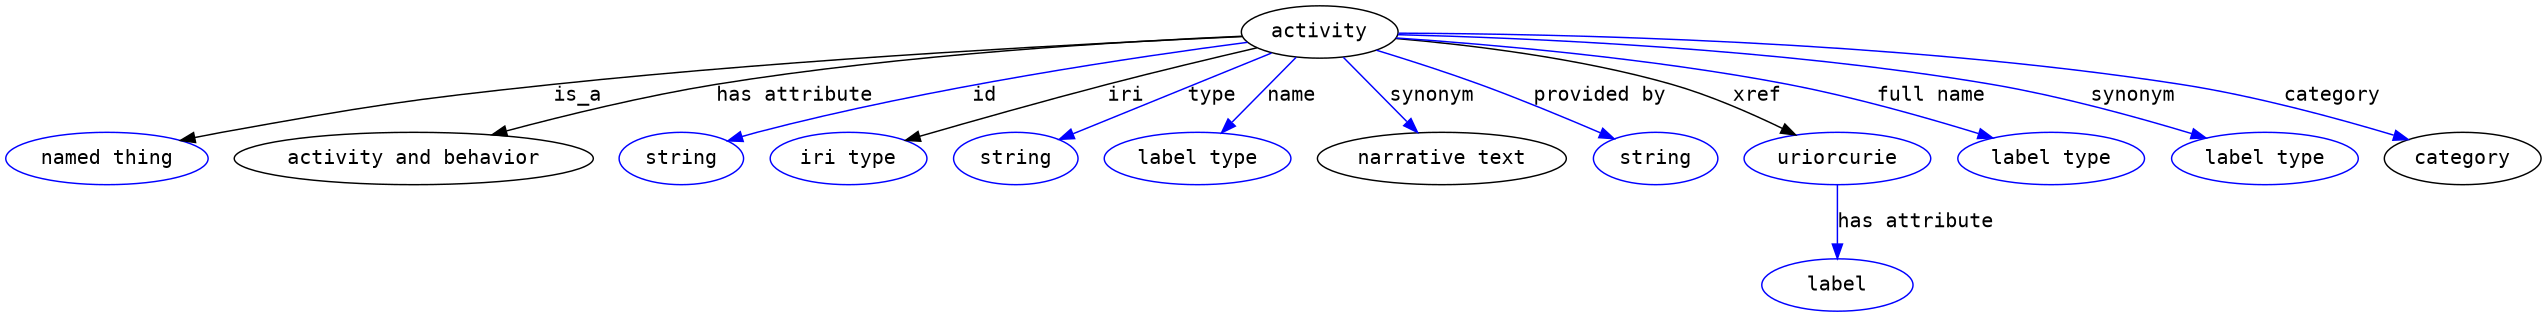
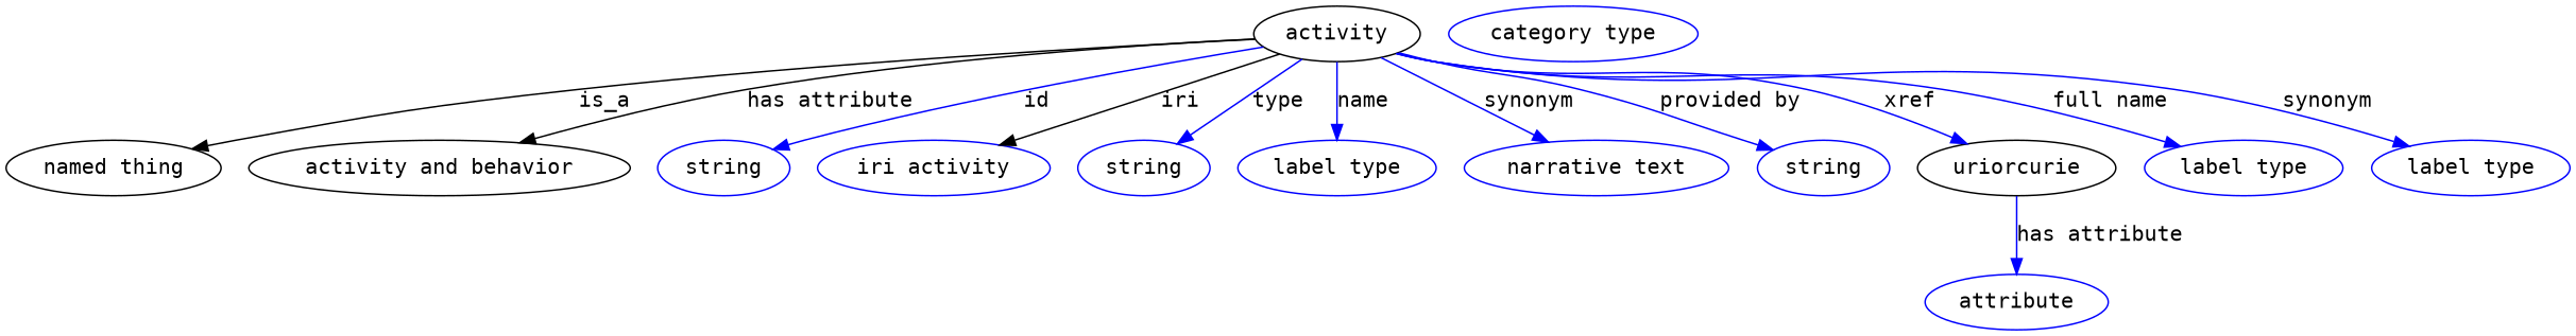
  digraph {
    fontname="DejaVu Sans Mono"
    node [fontname="DejaVu Sans Mono" color=blue]
    edge [fontname="DejaVu Sans Mono" color=blue style=solid]
    n1 [height=0.5 label=activity width=1.2638 color=""]
-   "named thing" [height=0.5 width=1.9318]
+   "named thing" [height=0.5 width=1.9318 color=""]
    "activity and behavior" [height=0.5 width=3.015 color=""]
    n4 [height=0.5 label=string width=1.0652]
-   n5 [height=0.5 label="iri type" width=1.2277]
+   n5 [height=0.5 label="iri activity" width=1.2277]
    n6 [height=0.5 label=string width=1.0652]
    n7 [height=0.5 label="label type" width=1.5707]
-   n8 [color=black height=0.5 label="narrative text" width=2.0943]
+   n8 [height=0.5 label="narrative text" width=2.0943]
    n9 [height=0.5 label=string width=1.0652]
-   n10 [height=0.5 label=uriorcurie width=1.5887]
+   n10 [color=black height=0.5 label=uriorcurie width=1.5887]
    n11 [height=0.5 label="label type" width=1.5707]
    n12 [height=0.5 label="label type" width=1.5707]
-   category [height=0.5 width=1.4263 color=""]
-   n14 [height=0.5 label=label width=1.4443]
+   n14 [height=0.5 label=attribute width=1.4443]
+   n15 [height=0.5 label="category type" width=2.0762]
    n1 -> "named thing" [label=is_a color="" style=""]
    n1 -> "activity and behavior" [label="has attribute" color="" style=""]
    n1 -> n4 [label=id]
    n1 -> n5 [color=black label=iri]
    n1 -> n6 [label=type]
    n1 -> n7 [label=name]
    n1 -> n8 [label=synonym]
    n1 -> n9 [label="provided by"]
-   n1 -> n10 [color=black label=xref]
+   n1 -> n10 [label=xref]
    n1 -> n11 [label="full name"]
    n1 -> n12 [label=synonym]
-   n1 -> category [label=category]
    n10 -> n14 [label="has attribute"]
  }
